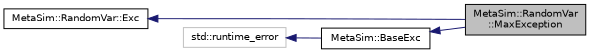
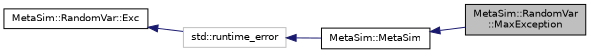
  digraph {
    rankdir=LR
    node [color=black fillcolor=white fontname=Helvetica fontsize=10 shape=record style=filled]
    edge [color=midnightblue dir=back fontname=Helvetica fontsize=10 labelfontname=Helvetica labelfontsize=10 style=solid]
    n1 [fillcolor=grey75 fontcolor=black height=0.2 label="MetaSim::RandomVar\l::MaxException" width=0.4]
    n2 [height=0.2 label="MetaSim::RandomVar::Exc" width=0.4]
-   n3 [height=0.2 label="MetaSim::BaseExc" width=0.4]
+   n3 [height=0.2 label="MetaSim::MetaSim" width=0.4]
    n4 [color=grey75 height=0.2 label="std::runtime_error" width=0.4]
-   n2 -> n1
+   n2 -> n4
    n3 -> n1
    n4 -> n3
  }
